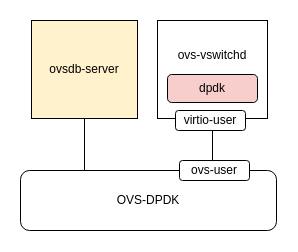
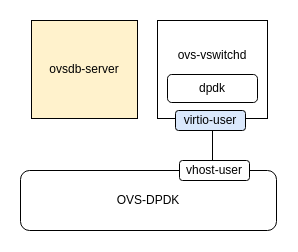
  <mxCell id="0" />
  <mxCell id="1" parent="0" />
  <mxCell id="2" value="OVS-DPDK" style="rounded=1;whiteSpace=wrap;html=1;" vertex="1" parent="1"><mxGeometry x="20" y="170" width="256" height="60" as="geometry" /></mxCell>
- <mxCell id="3" style="edgeStyle=orthogonalEdgeStyle;rounded=0;orthogonalLoop=1;jettySize=auto;html=1;exitX=0.5;exitY=1;exitDx=0;exitDy=0;entryX=0.25;entryY=0;entryDx=0;entryDy=0;endArrow=none;endFill=0;" edge="1" parent="1" source="4" target="2"><mxGeometry relative="1" as="geometry" /></mxCell>
  <mxCell id="4" value="ovsdb-server" style="rounded=0;whiteSpace=wrap;html=1;fillColor=#fff2cc;" vertex="1" parent="1"><mxGeometry x="31" y="20" width="106" height="98" as="geometry" /></mxCell>
  <mxCell id="5" style="edgeStyle=orthogonalEdgeStyle;rounded=0;orthogonalLoop=1;jettySize=auto;html=1;exitX=0.5;exitY=1;exitDx=0;exitDy=0;entryX=0.75;entryY=0;entryDx=0;entryDy=0;endArrow=none;endFill=0;" edge="1" parent="1" source="6" target="2"><mxGeometry relative="1" as="geometry" /></mxCell>
  <mxCell id="6" value="" style="rounded=0;whiteSpace=wrap;html=1;" vertex="1" parent="1"><mxGeometry x="157" y="20" width="110" height="98" as="geometry" /></mxCell>
  <mxCell id="7" value="ovs-vswitchd" style="text;html=1;strokeColor=none;fillColor=none;align=center;verticalAlign=middle;whiteSpace=wrap;rounded=0;" vertex="1" parent="1"><mxGeometry x="175" y="45" width="74" height="20" as="geometry" /></mxCell>
- <mxCell id="8" value="dpdk" style="rounded=1;whiteSpace=wrap;html=1;fillColor=#f8cecc;" vertex="1" parent="1"><mxGeometry x="167" y="74" width="90" height="28" as="geometry" /></mxCell>
- <mxCell id="9" value="virtio-user" style="rounded=1;whiteSpace=wrap;html=1;" vertex="1" parent="1"><mxGeometry x="175" y="110" width="70" height="20" as="geometry" /></mxCell>
- <mxCell id="10" value="ovs-user" style="rounded=1;whiteSpace=wrap;html=1;" vertex="1" parent="1"><mxGeometry x="179" y="160" width="70" height="20" as="geometry" /></mxCell>
+ <mxCell id="8" value="dpdk" style="rounded=1;whiteSpace=wrap;html=1;" vertex="1" parent="1"><mxGeometry x="167" y="74" width="90" height="28" as="geometry" /></mxCell>
+ <mxCell id="9" value="virtio-user" style="rounded=1;whiteSpace=wrap;html=1;fillColor=#dae8fc;" vertex="1" parent="1"><mxGeometry x="175" y="110" width="70" height="20" as="geometry" /></mxCell>
+ <mxCell id="10" value="vhost-user" style="rounded=1;whiteSpace=wrap;html=1;" vertex="1" parent="1"><mxGeometry x="179" y="160" width="70" height="20" as="geometry" /></mxCell>
